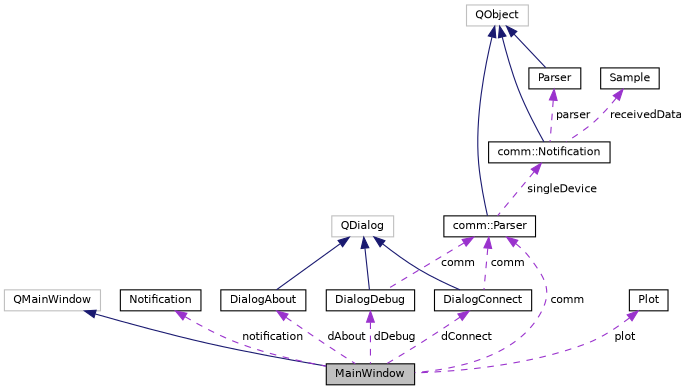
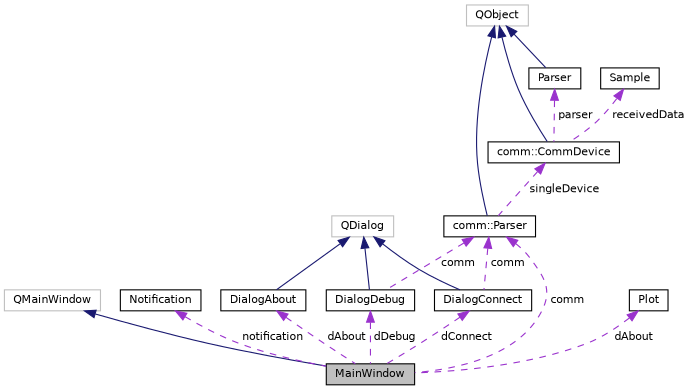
  digraph {
    node [color=black fillcolor=white fontname=Helvetica fontsize=10 shape=record style=filled]
    edge [color=darkorchid3 dir=back fontname=Helvetica fontsize=10 labelfontname=Helvetica labelfontsize=10 style=dashed]
    n1 [fillcolor=grey75 fontcolor=black height=0.2 label=MainWindow width=0.4]
    n2 [color=grey75 height=0.2 label=QMainWindow width=0.4]
    n3 [height=0.2 label=Notification width=0.4]
    n4 [height=0.2 label=DialogDebug width=0.4]
    n5 [color=grey75 height=0.2 label=QDialog width=0.4]
    n6 [height=0.2 label=DialogConnect width=0.4]
    n7 [height=0.2 label=DialogAbout width=0.4]
    n8 [height=0.2 label="comm::Parser" width=0.4]
    n9 [color=grey75 height=0.2 label=QObject width=0.4]
-   n10 [height=0.2 label="comm::Notification" width=0.4]
+   n10 [height=0.2 label="comm::CommDevice" width=0.4]
    n11 [height=0.2 label=Parser width=0.4]
    n12 [height=0.2 label=Sample width=0.4]
    n13 [height=0.2 label=Plot width=0.4]
    n2 -> n1 [color=midnightblue style=solid]
    n3 -> n1 [label=" notification"]
    n4 -> n1 [label=" dDebug"]
    n5 -> n4 [color=midnightblue style=solid]
    n5 -> n6 [color=midnightblue style=solid]
    n5 -> n7 [color=midnightblue style=solid]
    n6 -> n1 [label=" dConnect"]
    n7 -> n1 [label=" dAbout"]
    n8 -> n1 [label=" comm"]
    n8 -> n4 [label=" comm"]
    n8 -> n6 [label=" comm"]
    n9 -> n8 [color=midnightblue style=solid]
    n9 -> n10 [color=midnightblue style=solid]
    n9 -> n11 [color=midnightblue style=solid]
    n10 -> n8 [label=" singleDevice"]
    n11 -> n10 [label=" parser"]
    n12 -> n10 [label=" receivedData"]
-   n13 -> n1 [label=" plot"]
+   n13 -> n1 [label=" dAbout"]
  }
